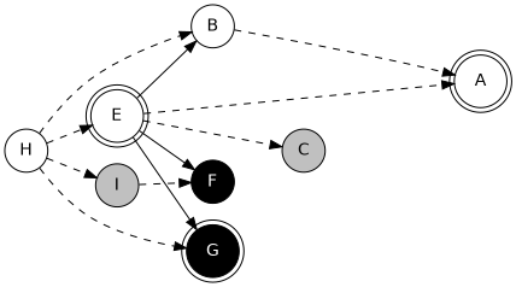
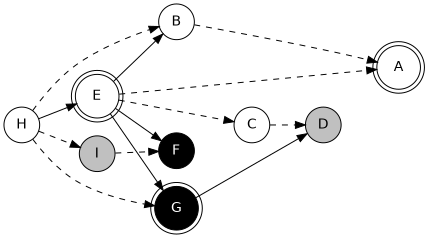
  digraph {
    fontname="DejaVu Sans"
    rankdir=LR
    node [fillcolor=white fixedsize=true fontname="DejaVu Sans" shape=circle style=filled]
    edge [fontname="DejaVu Sans" style=dashed]
    n1 [label=B]
    n2 [label=A shape=doublecircle]
    n3 [label=E shape=doublecircle]
    n4 [fillcolor=black fontcolor=white label=F]
    n5 [fillcolor=black fontcolor=white label=G shape=doublecircle]
-   n7 [fillcolor=grey label=C]
+   n6 [fillcolor=grey label=D]
+   n7 [label=C]
    n8 [label=H]
    n9 [fillcolor=grey label=I]
    subgraph sub_1 {
      n1
    }
    subgraph sub_2 {
      n2
      n3
    }
    subgraph sub_3 {
      n4
    }
    subgraph sub_4 {
      n5
    }
    subgraph sub_5 {
      n1
      n3
      n4
      n5
+     n6
    }
    subgraph sub_6 {
      n2
      n4
+     n6
      n7
    }
    n1 -> n2
    n3 -> n1 [style=filled]
    n3 -> n2
    n3 -> n4 [style=filled]
    n3 -> n5 [style=filled]
    n3 -> n7
    n4 -> n7 [style=invis]
+   n5 -> n6 [style=filled]
+   n6 -> n2 [style=invis]
+   n7 -> n6
    n8 -> n1
-   n8 -> n3
+   n8 -> n3 [style=filled]
    n8 -> n5
    n8 -> n9
    n9 -> n4
  }
